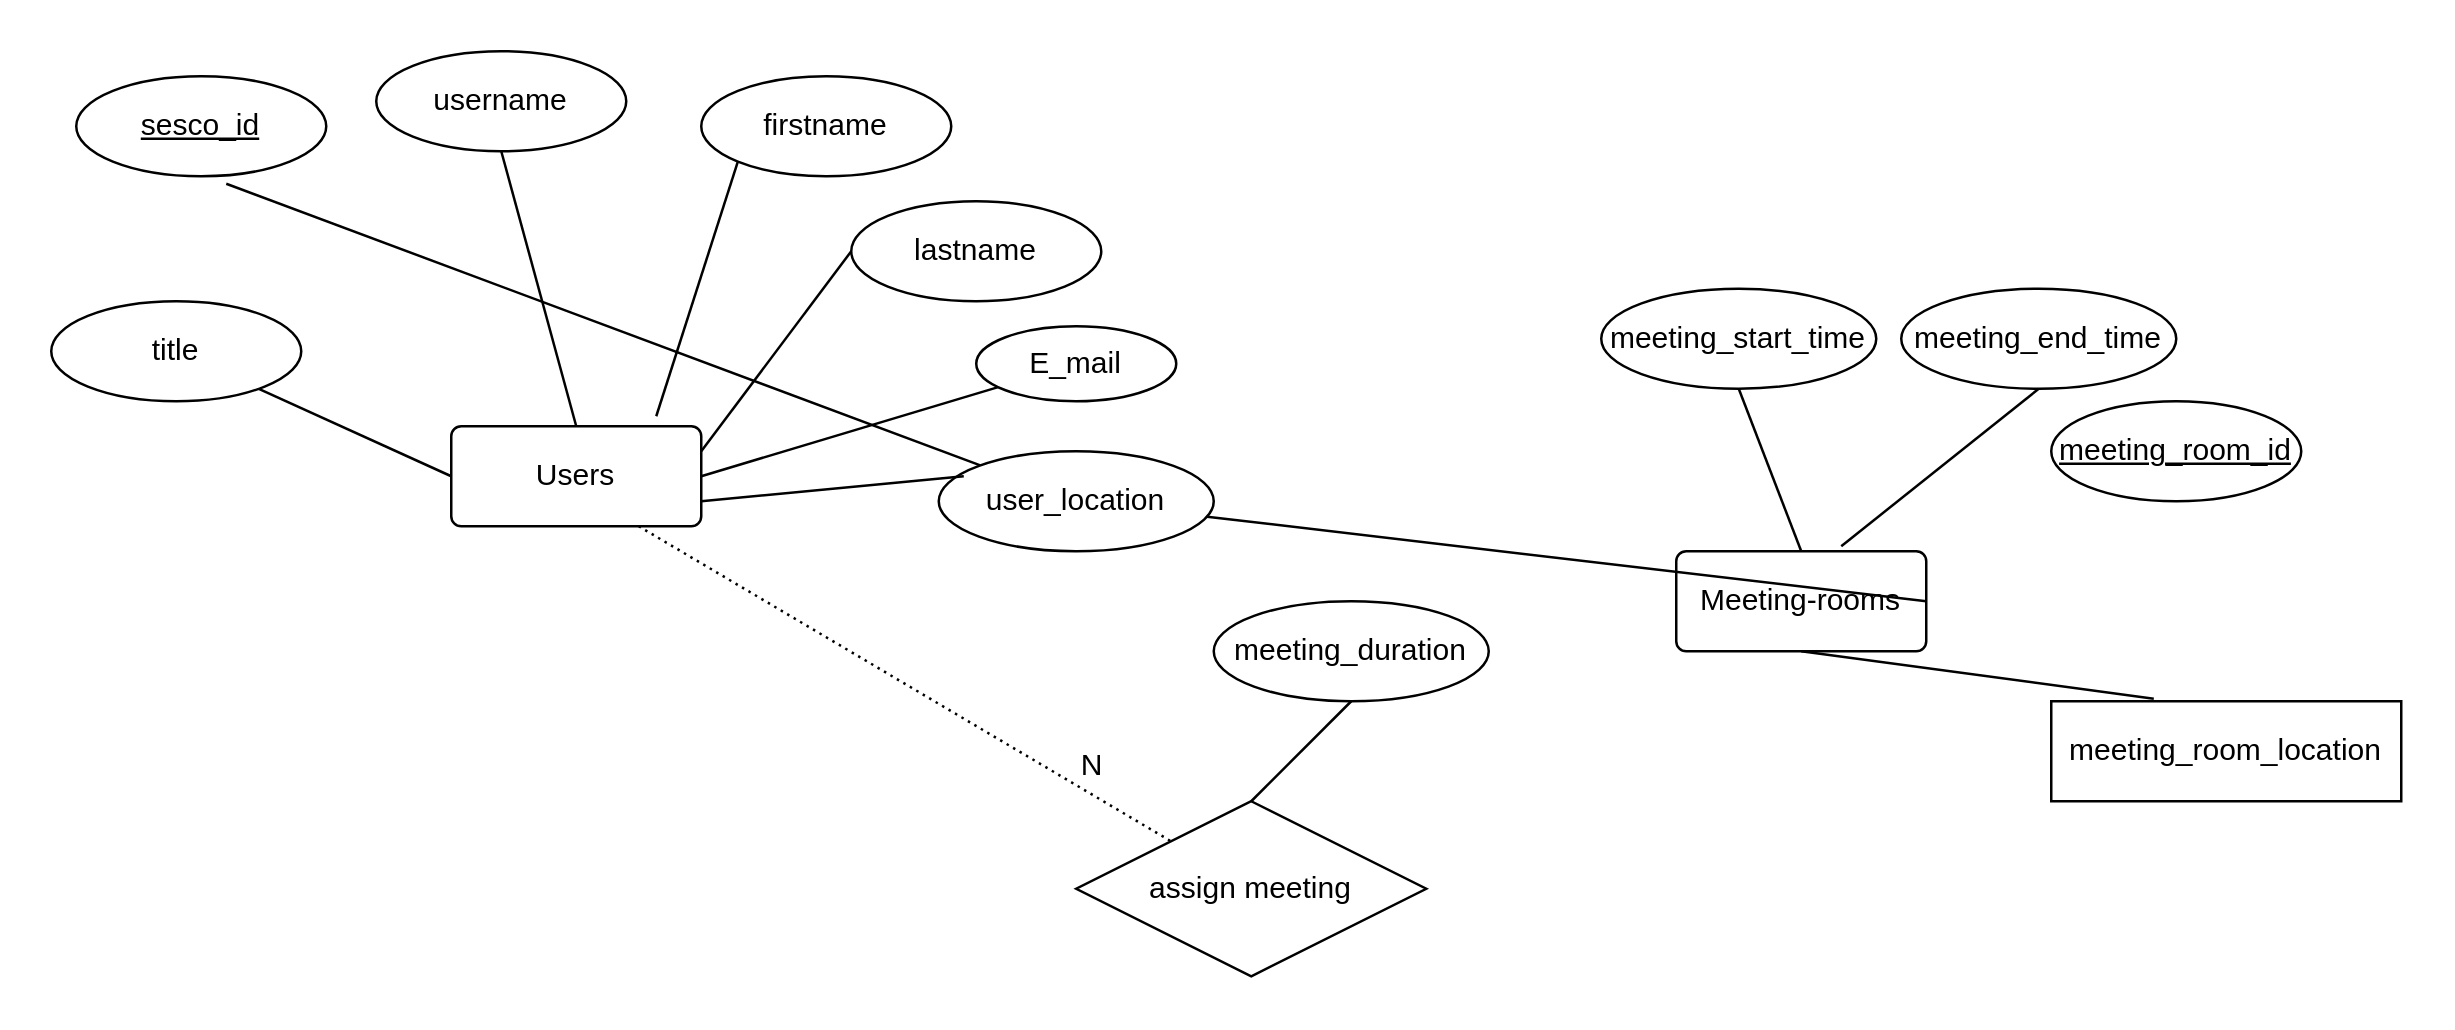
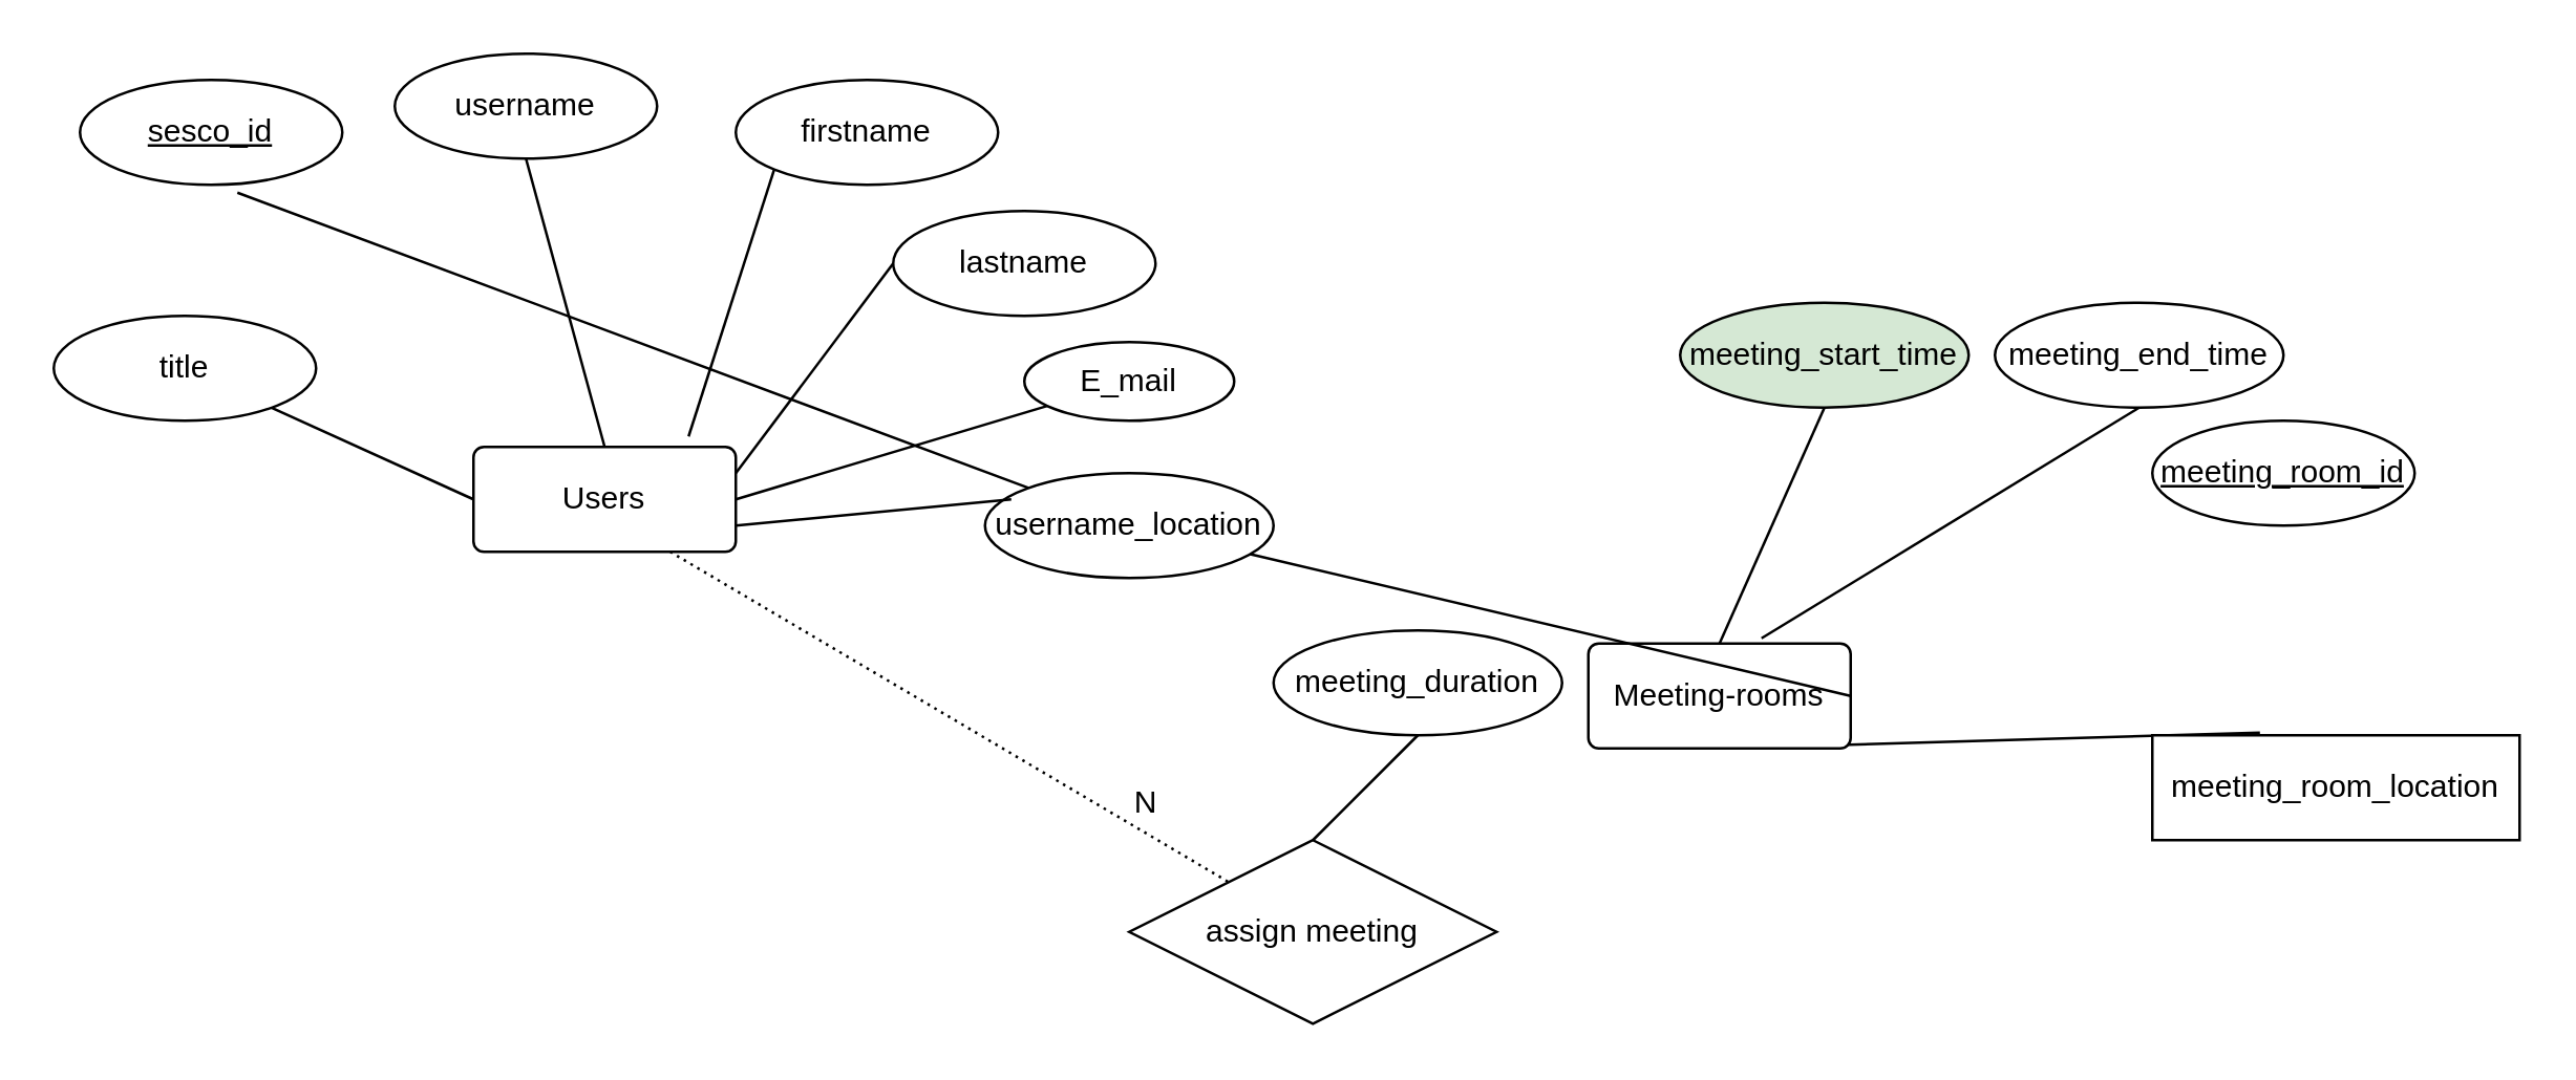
  <mxCell id="0" />
  <mxCell id="1" parent="0" />
  <mxCell id="2" style="rounded=0;orthogonalLoop=1;jettySize=auto;html=1;exitX=0.5;exitY=1;exitDx=0;exitDy=0;endArrow=none;endFill=0;entryX=0.293;entryY=-0.025;entryDx=0;entryDy=0;entryPerimeter=0;" parent="1" source="3" target="22" edge="1"><mxGeometry relative="1" as="geometry"><mxPoint x="790" y="390" as="targetPoint" /></mxGeometry></mxCell>
- <mxCell id="3" value="Meeting-rooms" style="rounded=1;arcSize=10;whiteSpace=wrap;html=1;align=center;" parent="1" vertex="1"><mxGeometry x="670" y="220" width="100" height="40" as="geometry" /></mxCell>
+ <mxCell id="3" value="Meeting-rooms" style="rounded=1;arcSize=10;whiteSpace=wrap;html=1;align=center;" parent="1" vertex="1"><mxGeometry x="605" y="245" width="100" height="40" as="geometry" /></mxCell>
  <mxCell id="4" value="sesco_id" style="ellipse;whiteSpace=wrap;html=1;align=center;fontStyle=4;" parent="1" vertex="1"><mxGeometry x="30" y="30" width="100" height="40" as="geometry" /></mxCell>
  <mxCell id="5" value="" style="endArrow=none;html=1;rounded=0;exitX=0.6;exitY=1.075;exitDx=0;exitDy=0;exitPerimeter=0;" parent="1" source="4" target="13" edge="1"><mxGeometry relative="1" as="geometry"><mxPoint x="260" y="-20" as="sourcePoint" /><mxPoint x="162.5" y="140" as="targetPoint" /></mxGeometry></mxCell>
  <mxCell id="6" value="Users" style="rounded=1;arcSize=10;whiteSpace=wrap;html=1;align=center;" parent="1" vertex="1"><mxGeometry x="180" y="170" width="100" height="40" as="geometry" /></mxCell>
  <mxCell id="7" value="meeting_end_time" style="ellipse;whiteSpace=wrap;html=1;align=center;" parent="1" vertex="1"><mxGeometry x="760" y="115" width="110" height="40" as="geometry" /></mxCell>
  <mxCell id="8" value="username" style="ellipse;whiteSpace=wrap;html=1;align=center;" parent="1" vertex="1"><mxGeometry x="150" y="20" width="100" height="40" as="geometry" /></mxCell>
  <mxCell id="9" value="firstname" style="ellipse;whiteSpace=wrap;html=1;align=center;" parent="1" vertex="1"><mxGeometry x="280" y="30" width="100" height="40" as="geometry" /></mxCell>
- <mxCell id="10" value="meeting_start_time" style="ellipse;whiteSpace=wrap;html=1;align=center;" parent="1" vertex="1"><mxGeometry x="640" y="115" width="110" height="40" as="geometry" /></mxCell>
+ <mxCell id="10" value="meeting_start_time" style="ellipse;whiteSpace=wrap;html=1;align=center;fillColor=#d5e8d4;" parent="1" vertex="1"><mxGeometry x="640" y="115" width="110" height="40" as="geometry" /></mxCell>
  <mxCell id="11" value="lastname" style="ellipse;whiteSpace=wrap;html=1;align=center;" parent="1" vertex="1"><mxGeometry x="340" y="80" width="100" height="40" as="geometry" /></mxCell>
  <mxCell id="12" value="assign meeting" style="shape=rhombus;perimeter=rhombusPerimeter;whiteSpace=wrap;html=1;align=center;" parent="1" vertex="1"><mxGeometry x="430" y="320" width="140" height="70" as="geometry" /></mxCell>
- <mxCell id="13" value="user_location" style="ellipse;whiteSpace=wrap;html=1;" parent="1" vertex="1"><mxGeometry x="375" y="180" width="110" height="40" as="geometry" /></mxCell>
+ <mxCell id="13" value="username_location" style="ellipse;whiteSpace=wrap;html=1;" parent="1" vertex="1"><mxGeometry x="375" y="180" width="110" height="40" as="geometry" /></mxCell>
  <mxCell id="14" value="" style="endArrow=none;html=1;rounded=0;entryX=0.091;entryY=0.25;entryDx=0;entryDy=0;exitX=1;exitY=0.75;exitDx=0;exitDy=0;entryPerimeter=0;" parent="1" source="6" target="13" edge="1"><mxGeometry relative="1" as="geometry"><mxPoint x="325" y="190" as="sourcePoint" /><mxPoint x="440" y="227" as="targetPoint" /></mxGeometry></mxCell>
  <mxCell id="15" value="" style="endArrow=none;html=1;rounded=0;entryX=0;entryY=0.5;entryDx=0;entryDy=0;exitX=1;exitY=0.25;exitDx=0;exitDy=0;" parent="1" source="6" target="11" edge="1"><mxGeometry relative="1" as="geometry"><mxPoint x="310" y="190" as="sourcePoint" /><mxPoint x="425" y="227" as="targetPoint" /></mxGeometry></mxCell>
  <mxCell id="16" value="" style="endArrow=none;html=1;rounded=0;entryX=0.82;entryY=-0.1;entryDx=0;entryDy=0;exitX=0;exitY=1;exitDx=0;exitDy=0;entryPerimeter=0;" parent="1" source="9" target="6" edge="1"><mxGeometry relative="1" as="geometry"><mxPoint x="150" y="153" as="sourcePoint" /><mxPoint x="265" y="190" as="targetPoint" /></mxGeometry></mxCell>
  <mxCell id="17" value="" style="endArrow=none;html=1;rounded=0;entryX=0.5;entryY=0;entryDx=0;entryDy=0;exitX=0.5;exitY=1;exitDx=0;exitDy=0;" parent="1" source="8" target="6" edge="1"><mxGeometry relative="1" as="geometry"><mxPoint x="160" y="163" as="sourcePoint" /><mxPoint x="275" y="200" as="targetPoint" /></mxGeometry></mxCell>
  <mxCell id="18" value="" style="endArrow=none;html=1;rounded=0;exitX=0.5;exitY=1;exitDx=0;exitDy=0;entryX=0.5;entryY=0;entryDx=0;entryDy=0;" parent="1" source="10" target="3" edge="1"><mxGeometry relative="1" as="geometry"><mxPoint x="721.8" y="156" as="sourcePoint" /><mxPoint x="792" y="220" as="targetPoint" /></mxGeometry></mxCell>
  <mxCell id="19" value="" style="endArrow=none;html=1;rounded=0;exitX=0.66;exitY=-0.05;exitDx=0;exitDy=0;exitPerimeter=0;entryX=0.5;entryY=1;entryDx=0;entryDy=0;" parent="1" source="3" target="7" edge="1"><mxGeometry relative="1" as="geometry"><mxPoint x="850" y="220" as="sourcePoint" /><mxPoint x="912" y="290" as="targetPoint" /></mxGeometry></mxCell>
  <mxCell id="20" value="" style="endArrow=none;html=1;rounded=0;exitX=1;exitY=0.5;exitDx=0;exitDy=0;" parent="1" source="6" target="21" edge="1"><mxGeometry relative="1" as="geometry"><mxPoint x="300" y="170" as="sourcePoint" /><mxPoint x="420" y="140" as="targetPoint" /></mxGeometry></mxCell>
  <mxCell id="21" value="E_mail" style="ellipse;whiteSpace=wrap;html=1;" parent="1" vertex="1"><mxGeometry x="390" y="130" width="80" height="30" as="geometry" /></mxCell>
  <mxCell id="22" value="meeting_room_location" style="whiteSpace=wrap;html=1;align=center;rounded=0;" parent="1" vertex="1"><mxGeometry x="820" y="280" width="140" height="40" as="geometry" /></mxCell>
  <mxCell id="23" value="" style="endArrow=none;html=1;rounded=0;exitX=1;exitY=0.5;exitDx=0;exitDy=0;" parent="1" source="3" target="13" edge="1"><mxGeometry relative="1" as="geometry"><mxPoint x="848" y="330" as="sourcePoint" /><mxPoint x="857.5" y="252" as="targetPoint" /></mxGeometry></mxCell>
  <mxCell id="24" value="" style="endArrow=none;html=1;rounded=0;entryX=0;entryY=0.5;entryDx=0;entryDy=0;" parent="1" source="25" target="6" edge="1"><mxGeometry relative="1" as="geometry"><mxPoint x="80" y="190" as="sourcePoint" /><mxPoint x="170" y="170" as="targetPoint" /></mxGeometry></mxCell>
  <mxCell id="25" value="title" style="ellipse;whiteSpace=wrap;html=1;align=center;" parent="1" vertex="1"><mxGeometry x="20" y="120" width="100" height="40" as="geometry" /></mxCell>
  <mxCell id="26" value="" style="endArrow=none;html=1;rounded=0;dashed=1;dashPattern=1 2;exitX=0.75;exitY=1;exitDx=0;exitDy=0;" parent="1" source="6" target="12" edge="1"><mxGeometry relative="1" as="geometry"><mxPoint x="240" y="260" as="sourcePoint" /><mxPoint x="400" y="260" as="targetPoint" /></mxGeometry></mxCell>
  <mxCell id="27" value="N" style="resizable=0;html=1;whiteSpace=wrap;align=right;verticalAlign=bottom;" parent="26" connectable="0" vertex="1"><mxGeometry x="1" relative="1" as="geometry"><mxPoint x="-26" y="-22" as="offset" /></mxGeometry></mxCell>
  <mxCell id="28" value="meeting_room_id" style="ellipse;whiteSpace=wrap;html=1;align=center;fontStyle=4;" parent="1" vertex="1"><mxGeometry x="820" y="160" width="100" height="40" as="geometry" /></mxCell>
  <mxCell id="29" value="" style="endArrow=none;html=1;rounded=0;exitX=0.5;exitY=0;exitDx=0;exitDy=0;entryX=0.5;entryY=1;entryDx=0;entryDy=0;" edge="1" parent="1" source="12" target="30"><mxGeometry relative="1" as="geometry"><mxPoint x="290" y="210" as="sourcePoint" /><mxPoint x="520" y="280" as="targetPoint" /></mxGeometry></mxCell>
  <mxCell id="30" value="meeting_duration" style="ellipse;whiteSpace=wrap;html=1;" vertex="1" parent="1"><mxGeometry x="485" y="240" width="110" height="40" as="geometry" /></mxCell>
